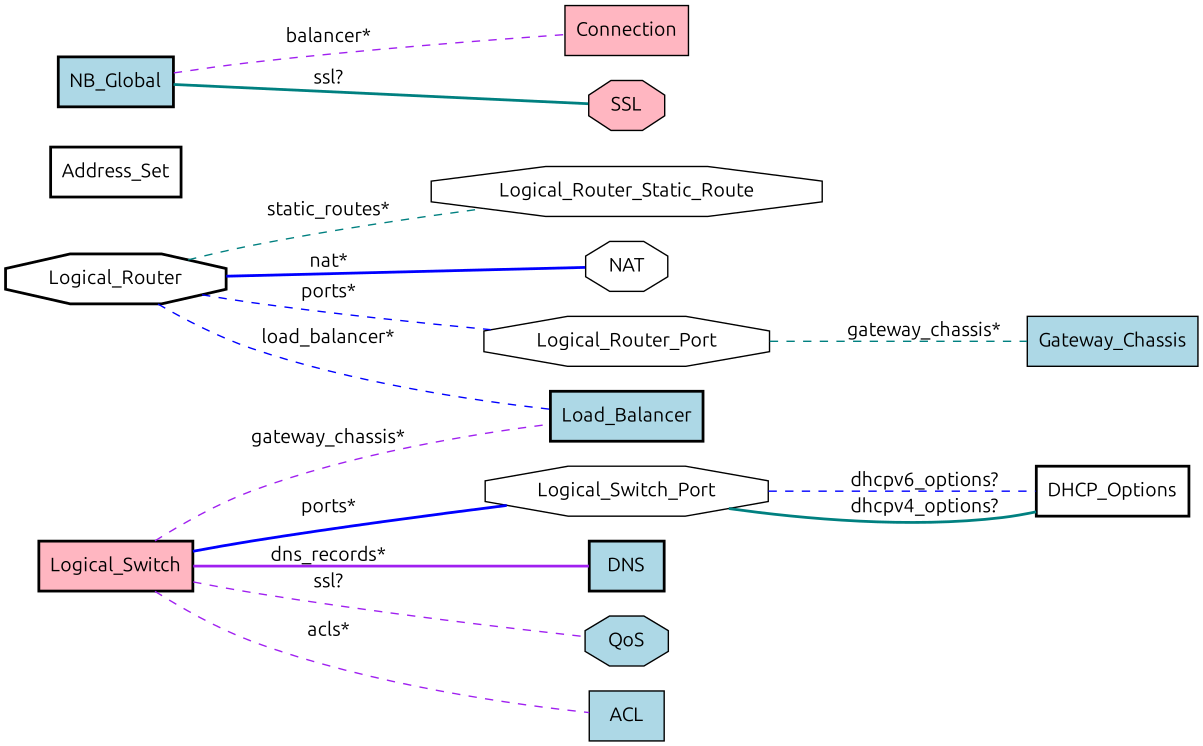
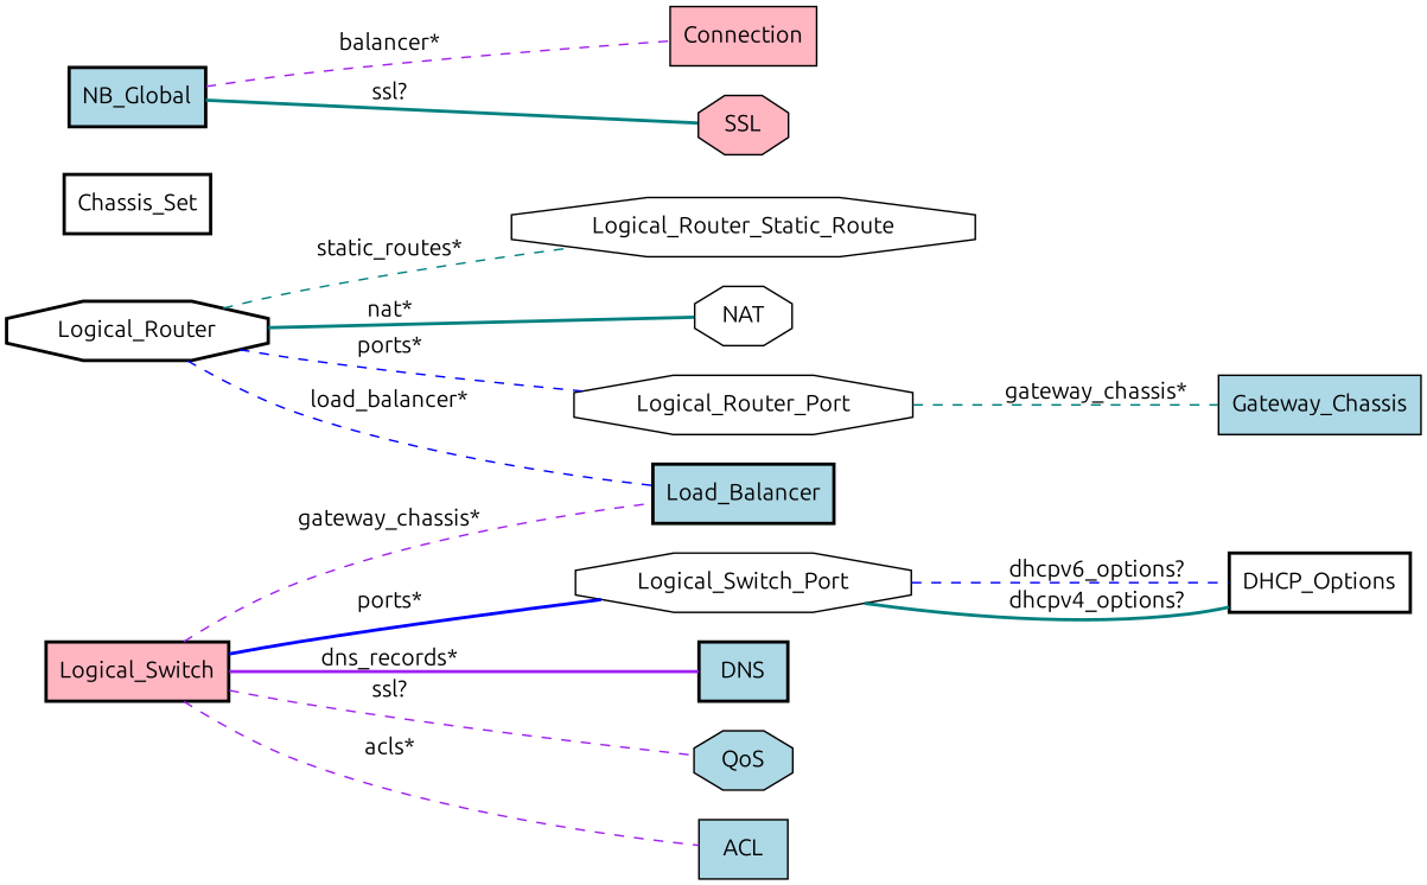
  digraph {
    fontname=Ubuntu
    rankdir=LR
    node [fillcolor=white fontname=Ubuntu shape=box style=filled]
    edge [arrowhead=none arrowtail=none color=blue dir=none fontname=Ubuntu style=dashed]
    Load_Balancer [fillcolor=lightblue style="bold,filled"]
    DHCP_Options [style="bold,filled"]
    Logical_Switch_Port [shape=octagon]
-   Address_Set [style="bold,filled"]
+   Address_Set [style="bold,filled" label=Chassis_Set]
    NB_Global [fillcolor=lightblue style="bold,filled"]
    Connection [fillcolor=lightpink]
    SSL [fillcolor=lightpink shape=octagon]
    DNS [fillcolor=lightblue style="bold,filled"]
    Logical_Router_Port [shape=octagon]
    Gateway_Chassis [fillcolor=lightblue]
    Logical_Router [shape=octagon style="bold,filled"]
    Logical_Router_Static_Route [shape=octagon]
    NAT [shape=octagon]
    Logical_Switch [fillcolor=lightpink style="bold,filled"]
    QoS [fillcolor=lightblue shape=octagon]
    ACL [fillcolor=lightblue]
    Logical_Switch_Port -> DHCP_Options [label="dhcpv6_options?"]
    Logical_Switch_Port -> DHCP_Options [color=teal label="dhcpv4_options?" style=bold]
    NB_Global -> Connection [color=purple label="balancer*"]
    NB_Global -> SSL [color=teal label="ssl?" style=bold]
    Logical_Router_Port -> Gateway_Chassis [color=teal label="gateway_chassis*"]
    Logical_Router -> Load_Balancer [label="load_balancer*"]
    Logical_Router -> Logical_Router_Port [label="ports*"]
    Logical_Router -> Logical_Router_Static_Route [color=teal label="static_routes*"]
-   Logical_Router -> NAT [label="nat*" style=bold]
+   Logical_Router -> NAT [color=teal label="nat*" style=bold]
    Logical_Switch -> Load_Balancer [color=purple label="gateway_chassis*"]
    Logical_Switch -> Logical_Switch_Port [label="ports*" style=bold]
    Logical_Switch -> DNS [color=purple label="dns_records*" style=bold]
    Logical_Switch -> QoS [color=purple label="ssl?"]
    Logical_Switch -> ACL [color=purple label="acls*"]
  }
